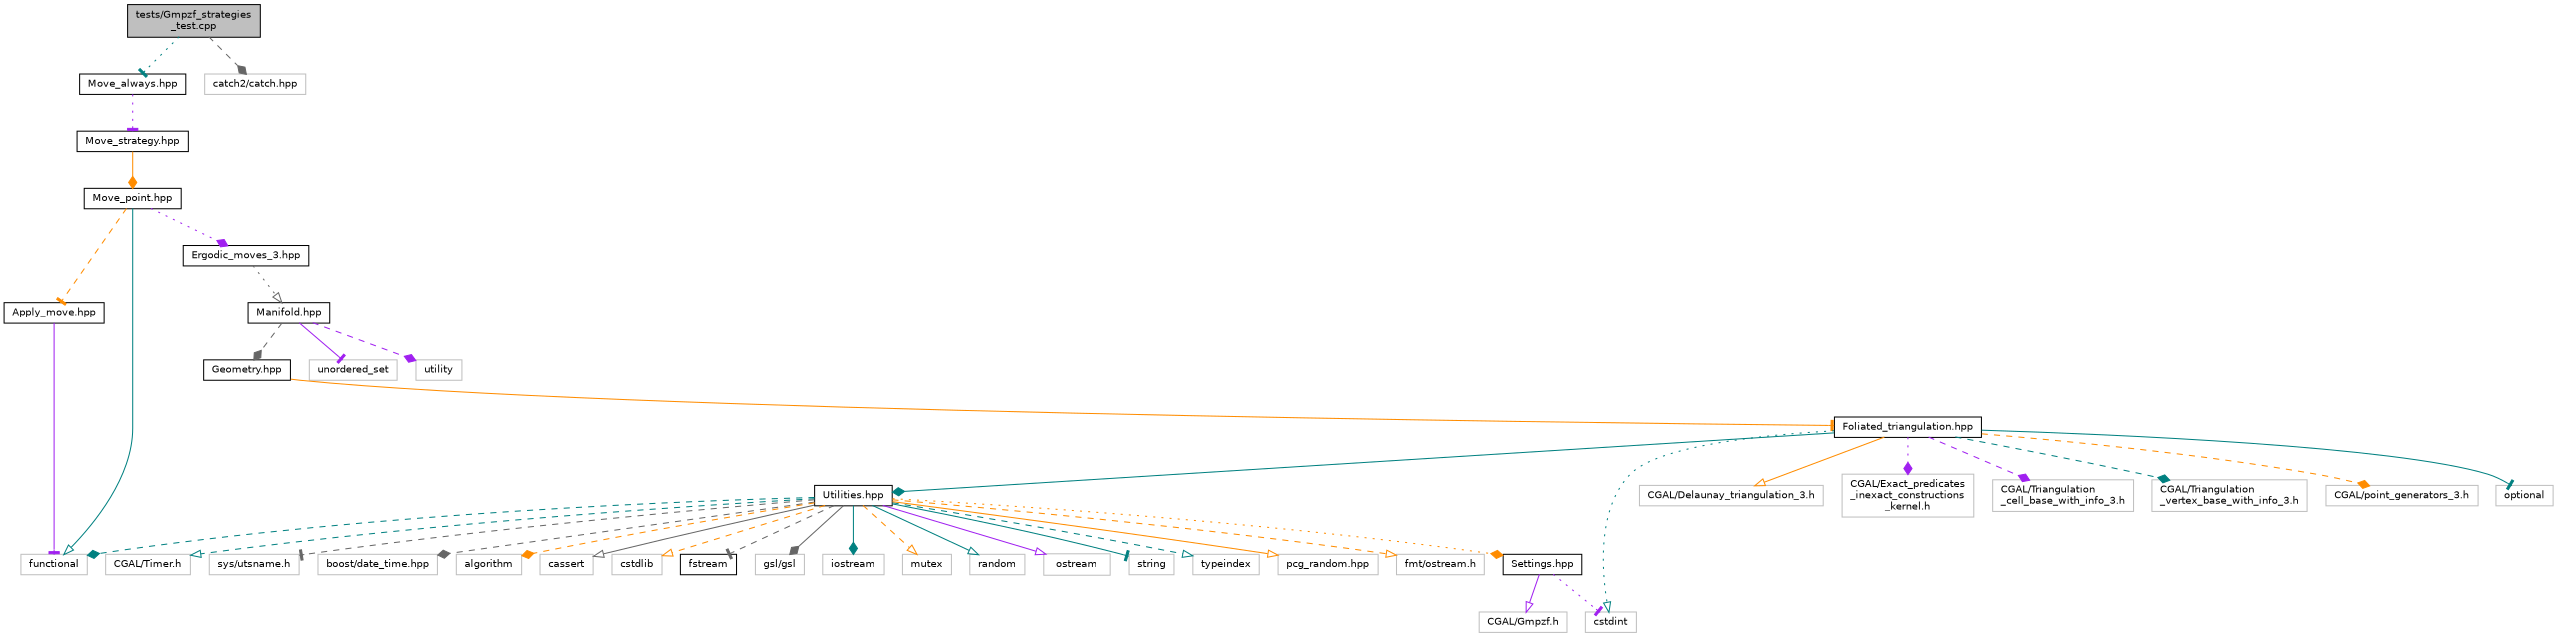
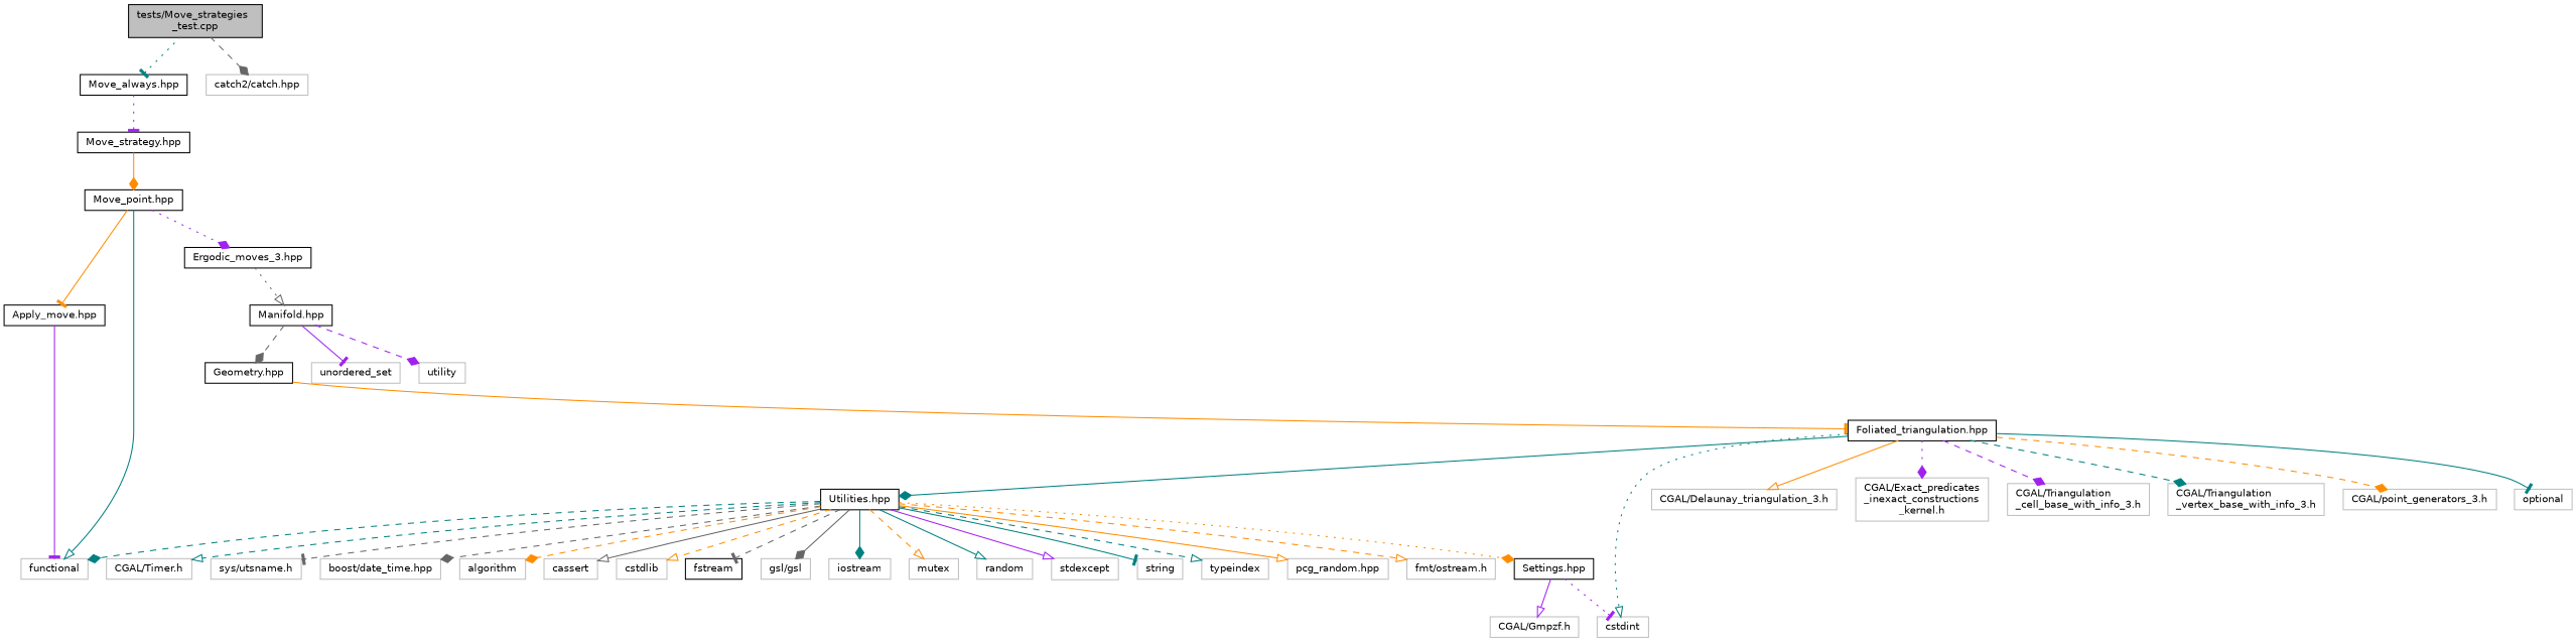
  digraph {
    node [color=grey75 fillcolor=white fontname=Helvetica fontsize=10 shape=record style=filled]
    edge [arrowhead=diamond color=teal fontname=Helvetica fontsize=10 labelfontname=Helvetica labelfontsize=10 style=dashed]
-   n1 [color=black fillcolor=grey75 fontcolor=black height=0.2 label="tests/Gmpzf_strategies\l_test.cpp" width=0.4]
+   n1 [color=black fillcolor=grey75 fontcolor=black height=0.2 label="tests/Move_strategies\l_test.cpp" width=0.4]
    n2 [color=black height=0.2 label="Move_always.hpp" width=0.4]
    n3 [height=0.2 label="catch2/catch.hpp" width=0.4]
    n4 [color=black height=0.2 label="Move_strategy.hpp" width=0.4]
    n5 [color=black height=0.2 label="Move_point.hpp" width=0.4]
    n6 [color=black height=0.2 label="Apply_move.hpp" width=0.4]
    n7 [height=0.2 label=functional width=0.4]
    n8 [color=black height=0.2 label="Ergodic_moves_3.hpp" width=0.4]
    n9 [color=black height=0.2 label="Manifold.hpp" width=0.4]
    n10 [color=black height=0.2 label="Geometry.hpp" width=0.4]
    n11 [height=0.2 label=unordered_set width=0.4]
    n12 [height=0.2 label=utility width=0.4]
    n13 [color=black height=0.2 label="Foliated_triangulation.hpp" width=0.4]
    n14 [color=black height=0.2 label="Utilities.hpp" width=0.4]
    n15 [height=0.2 label=cstdint width=0.4]
    n16 [height=0.2 label="CGAL/Delaunay_triangulation_3.h" width=0.4]
    n17 [height=0.2 label="CGAL/Exact_predicates\l_inexact_constructions\l_kernel.h" width=0.4]
    n18 [height=0.2 label="CGAL/Triangulation\l_cell_base_with_info_3.h" width=0.4]
    n19 [height=0.2 label="CGAL/Triangulation\l_vertex_base_with_info_3.h" width=0.4]
    n20 [height=0.2 label="CGAL/point_generators_3.h" width=0.4]
    n21 [height=0.2 label=optional width=0.4]
    n22 [height=0.2 label="CGAL/Timer.h" width=0.4]
    n23 [height=0.2 label="sys/utsname.h" width=0.4]
    n24 [height=0.2 label="boost/date_time.hpp" width=0.4]
    n25 [height=0.2 label=algorithm width=0.4]
    n26 [height=0.2 label=cassert width=0.4]
    n27 [height=0.2 label=cstdlib width=0.4]
    n28 [color=black height=0.2 label=fstream width=0.4]
    n29 [height=0.2 label="gsl/gsl" width=0.4]
    n30 [height=0.2 label=iostream width=0.4]
    n31 [height=0.2 label=mutex width=0.4]
    n32 [height=0.2 label=random width=0.4]
-   n33 [height=0.2 label=ostream width=0.4]
+   n33 [height=0.2 label=stdexcept width=0.4]
    n34 [height=0.2 label=string width=0.4]
    n35 [height=0.2 label=typeindex width=0.4]
    n36 [height=0.2 label="pcg_random.hpp" width=0.4]
    n37 [height=0.2 label="fmt/ostream.h" width=0.4]
    n38 [color=black height=0.2 label="Settings.hpp" width=0.4]
    n39 [height=0.2 label="CGAL/Gmpzf.h" width=0.4]
    n1 -> n2 [arrowhead=tee style=dotted]
    n1 -> n3 [color=gray40]
    n2 -> n4 [arrowhead=tee color=purple style=dotted]
    n4 -> n5 [color=darkorange style=solid]
-   n5 -> n6 [arrowhead=tee color=darkorange]
+   n5 -> n6 [arrowhead=tee color=darkorange style=solid]
    n5 -> n7 [arrowhead=onormal style=solid]
    n5 -> n8 [color=purple style=dotted]
    n6 -> n7 [arrowhead=tee color=purple style=solid]
    n8 -> n9 [arrowhead=onormal color=gray40 style=dotted]
    n9 -> n10 [color=gray40]
    n9 -> n11 [arrowhead=tee color=purple style=solid]
    n9 -> n12 [color=purple]
    n10 -> n13 [arrowhead=tee color=darkorange style=solid]
    n13 -> n14 [style=solid]
    n13 -> n15 [arrowhead=onormal style=dotted]
    n13 -> n16 [arrowhead=onormal color=darkorange style=solid]
    n13 -> n17 [color=purple style=dotted]
    n13 -> n18 [color=purple]
    n13 -> n19
    n13 -> n20 [color=darkorange]
    n13 -> n21 [arrowhead=tee style=solid]
    n14 -> n7
    n14 -> n22 [arrowhead=onormal]
    n14 -> n23 [arrowhead=tee color=gray40]
    n14 -> n24 [color=gray40]
    n14 -> n25 [color=darkorange]
    n14 -> n26 [arrowhead=onormal color=gray40 style=solid]
    n14 -> n27 [arrowhead=onormal color=darkorange]
    n14 -> n28 [arrowhead=tee color=gray40]
    n14 -> n29 [color=gray40 style=solid]
    n14 -> n30 [style=solid]
    n14 -> n31 [arrowhead=onormal color=darkorange]
    n14 -> n32 [arrowhead=onormal style=solid]
    n14 -> n33 [arrowhead=onormal color=purple style=solid]
    n14 -> n34 [arrowhead=tee style=solid]
    n14 -> n35 [arrowhead=onormal]
    n14 -> n36 [arrowhead=onormal color=darkorange style=solid]
    n14 -> n37 [arrowhead=onormal color=darkorange]
    n14 -> n38 [color=darkorange style=dotted]
    n38 -> n15 [arrowhead=tee color=purple style=dotted]
    n38 -> n39 [arrowhead=onormal color=purple style=solid]
  }
